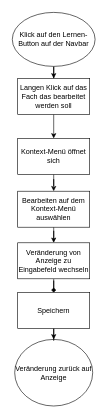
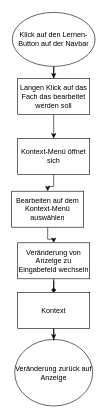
  <mxCell id="0" />
  <mxCell id="1" parent="0" />
  <mxCell id="2" value="" style="edgeStyle=orthogonalEdgeStyle;rounded=0;orthogonalLoop=1;jettySize=auto;html=1;" edge="1" parent="1" source="3" target="5"><mxGeometry relative="1" as="geometry" /></mxCell>
  <mxCell id="3" value="Klick auf den Lernen- Button auf der Navbar" style="ellipse;whiteSpace=wrap;html=1;" vertex="1" parent="1"><mxGeometry x="20" y="20" width="138" height="90" as="geometry" /></mxCell>
  <mxCell id="4" value="" style="edgeStyle=orthogonalEdgeStyle;rounded=0;orthogonalLoop=1;jettySize=auto;html=1;" edge="1" parent="1" source="5" target="7"><mxGeometry relative="1" as="geometry" /></mxCell>
  <mxCell id="5" value="Langen Klick auf das Fach das bearbeitet werden soll" style="whiteSpace=wrap;html=1;" vertex="1" parent="1"><mxGeometry x="29" y="130" width="120" height="60" as="geometry" /></mxCell>
  <mxCell id="6" value="" style="edgeStyle=orthogonalEdgeStyle;rounded=0;orthogonalLoop=1;jettySize=auto;html=1;" edge="1" parent="1" source="7" target="9"><mxGeometry relative="1" as="geometry" /></mxCell>
  <mxCell id="7" value="Kontext-Menü öffnet sich" style="whiteSpace=wrap;html=1;" vertex="1" parent="1"><mxGeometry x="29" y="230" width="120" height="60" as="geometry" /></mxCell>
  <mxCell id="8" value="" style="edgeStyle=orthogonalEdgeStyle;rounded=0;orthogonalLoop=1;jettySize=auto;html=1;" edge="1" parent="1" source="9" target="11"><mxGeometry relative="1" as="geometry" /></mxCell>
- <mxCell id="9" value="Bearbeiten auf dem Kontext-Menü auswählen" style="whiteSpace=wrap;html=1;" vertex="1" parent="1"><mxGeometry x="29" y="318" width="120" height="60" as="geometry" /></mxCell>
+ <mxCell id="9" value="Bearbeiten auf dem Kontext-Menü auswählen" style="whiteSpace=wrap;html=1;" vertex="1" parent="1"><mxGeometry x="19" y="318" width="120" height="60" as="geometry" /></mxCell>
  <mxCell id="10" value="" style="edgeStyle=orthogonalEdgeStyle;rounded=0;orthogonalLoop=1;jettySize=auto;html=1;endArrow=diamond;" edge="1" parent="1" source="11" target="14"><mxGeometry relative="1" as="geometry" /></mxCell>
  <mxCell id="11" value="Veränderung von Anzeige zu Eingabefeld wechseln" style="whiteSpace=wrap;html=1;" vertex="1" parent="1"><mxGeometry x="29" y="404" width="120" height="60" as="geometry" /></mxCell>
  <mxCell id="12" value="Veränderung zurück auf Anzeige" style="ellipse;whiteSpace=wrap;html=1;" vertex="1" parent="1"><mxGeometry x="24" y="565" width="130" height="111" as="geometry" /></mxCell>
  <mxCell id="13" value="" style="edgeStyle=orthogonalEdgeStyle;rounded=0;orthogonalLoop=1;jettySize=auto;html=1;" edge="1" parent="1" source="14" target="12"><mxGeometry relative="1" as="geometry" /></mxCell>
- <mxCell id="14" value="Speichern" style="whiteSpace=wrap;html=1;" vertex="1" parent="1"><mxGeometry x="29" y="487" width="120" height="60" as="geometry" /></mxCell>
+ <mxCell id="14" value="Kontext" style="whiteSpace=wrap;html=1;" vertex="1" parent="1"><mxGeometry x="29" y="487" width="120" height="60" as="geometry" /></mxCell>
